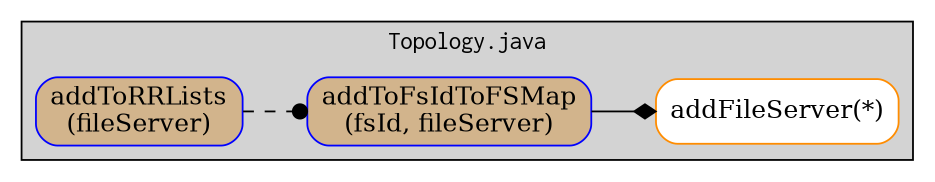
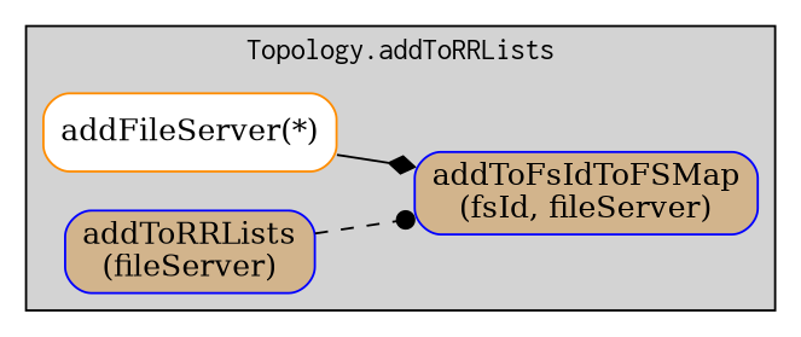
  digraph {
    compound=false
    fontname=Courier
    rankdir=LR
    node [color=blue fillcolor=tan shape=box style="rounded,filled"]
    n1 [color=darkorange fillcolor=white label="addFileServer(*)"]
    n2 [label="addToFsIdToFSMap\n(fsId, fileServer)"]
    n3 [label="addToRRLists\n(fileServer)"]
    subgraph cluster_1 {
-     label="Topology.java"
+     label="Topology.addToRRLists"
      style=filled
      n1
      n2
      n3
    }
-   n2 -> n1 [arrowhead=diamond style=solid]
+   n1 -> n2 [arrowhead=diamond style=solid]
    n3 -> n2 [arrowhead=dot style=dashed]
  }
